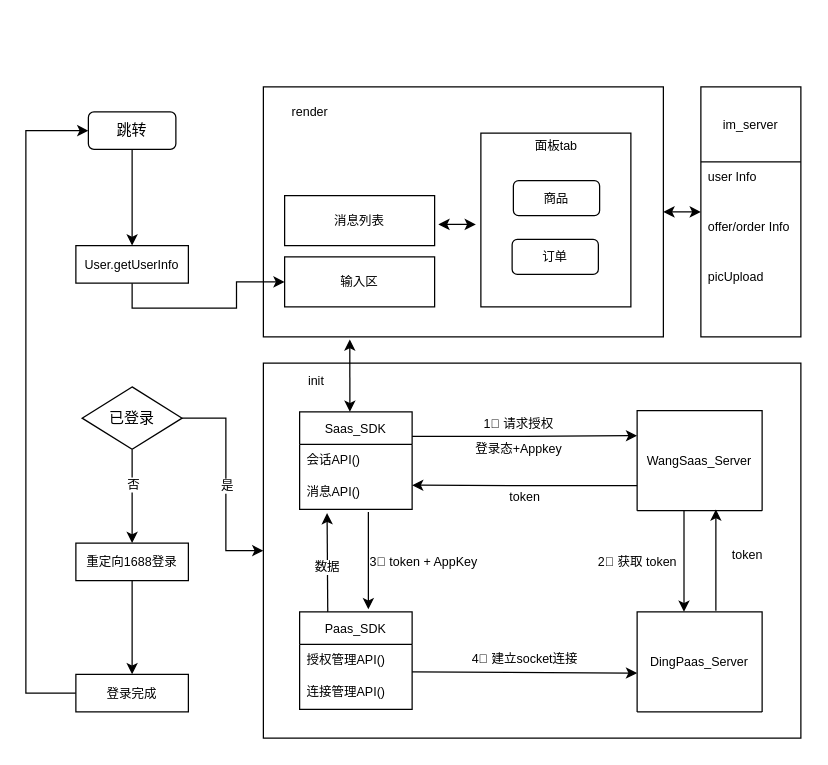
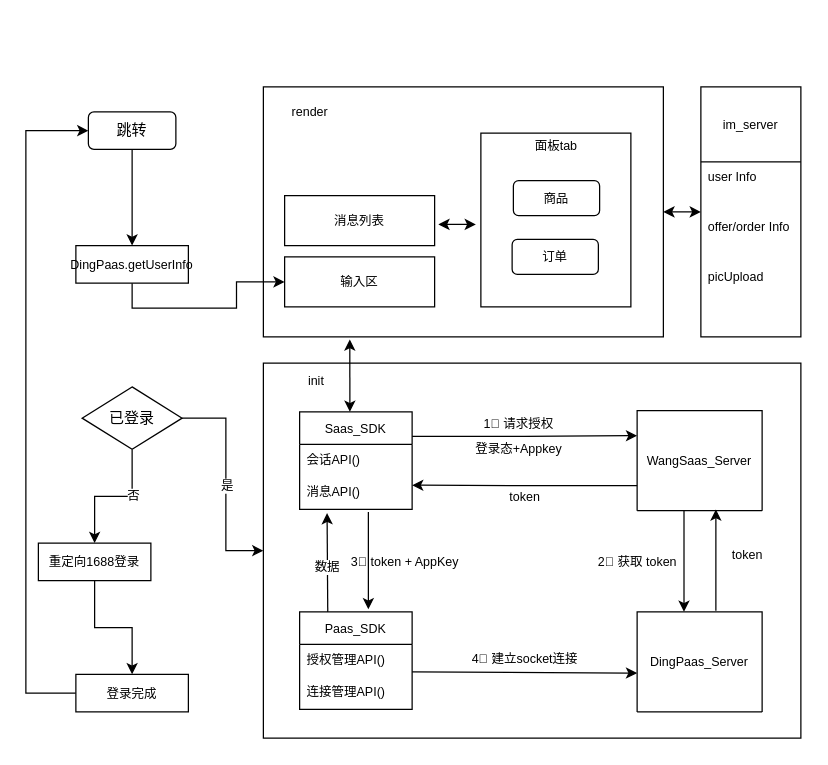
  <mxCell id="0" />
  <mxCell id="1" parent="0" />
  <mxCell id="2" value="" style="rounded=0;whiteSpace=wrap;html=1;fontFamily=Helvetica;fontSize=10;" vertex="1" parent="1"><mxGeometry x="210" y="69" width="320" height="200" as="geometry" /></mxCell>
  <mxCell id="3" value="" style="rounded=0;whiteSpace=wrap;html=1;fontFamily=Helvetica;fontSize=10;" vertex="1" parent="1"><mxGeometry x="210" y="290" width="430" height="300" as="geometry" /></mxCell>
  <mxCell id="4" style="edgeStyle=orthogonalEdgeStyle;rounded=0;orthogonalLoop=1;jettySize=auto;html=1;exitX=0.5;exitY=1;exitDx=0;exitDy=0;fontSize=10;" edge="1" parent="1" source="5" target="44"><mxGeometry relative="1" as="geometry" /></mxCell>
- <mxCell id="5" value="User.getUserInfo" style="rounded=0;whiteSpace=wrap;html=1;fontSize=10;" vertex="1" parent="1"><mxGeometry x="60" y="196" width="90" height="30" as="geometry" /></mxCell>
+ <mxCell id="5" value="DingPaas.getUserInfo" style="rounded=0;whiteSpace=wrap;html=1;fontSize=10;" vertex="1" parent="1"><mxGeometry x="60" y="196" width="90" height="30" as="geometry" /></mxCell>
  <mxCell id="6" style="edgeStyle=orthogonalEdgeStyle;rounded=0;orthogonalLoop=1;jettySize=auto;html=1;exitX=1;exitY=0.5;exitDx=0;exitDy=0;fontSize=10;entryX=0;entryY=0.5;entryDx=0;entryDy=0;" edge="1" parent="1" source="10" target="3"><mxGeometry relative="1" as="geometry"><mxPoint x="200" y="431" as="targetPoint" /><Array as="points"><mxPoint x="180" y="334" /><mxPoint x="180" y="440" /></Array></mxGeometry></mxCell>
  <mxCell id="7" value="是" style="edgeLabel;html=1;align=center;verticalAlign=middle;resizable=0;points=[];fontSize=10;fontFamily=Helvetica;" vertex="1" connectable="0" parent="6"><mxGeometry x="-0.732" y="1" relative="1" as="geometry"><mxPoint x="12" y="54" as="offset" /></mxGeometry></mxCell>
  <mxCell id="8" style="edgeStyle=orthogonalEdgeStyle;rounded=0;orthogonalLoop=1;jettySize=auto;html=1;exitX=0.5;exitY=1;exitDx=0;exitDy=0;entryX=0.5;entryY=0;entryDx=0;entryDy=0;fontSize=10;" edge="1" parent="1" source="10" target="14"><mxGeometry relative="1" as="geometry" /></mxCell>
  <mxCell id="9" value="否" style="edgeLabel;html=1;align=center;verticalAlign=middle;resizable=0;points=[];fontSize=10;" vertex="1" connectable="0" parent="8"><mxGeometry x="-0.408" relative="1" as="geometry"><mxPoint y="5" as="offset" /></mxGeometry></mxCell>
  <mxCell id="10" value="已登录" style="rhombus;whiteSpace=wrap;html=1;" vertex="1" parent="1"><mxGeometry x="65" y="309" width="80" height="50" as="geometry" /></mxCell>
  <mxCell id="11" style="edgeStyle=orthogonalEdgeStyle;rounded=0;orthogonalLoop=1;jettySize=auto;html=1;exitX=0.5;exitY=1;exitDx=0;exitDy=0;entryX=0.5;entryY=0;entryDx=0;entryDy=0;fontSize=10;" edge="1" parent="1" source="12" target="5"><mxGeometry relative="1" as="geometry" /></mxCell>
  <mxCell id="12" value="跳转" style="rounded=1;whiteSpace=wrap;html=1;" vertex="1" parent="1"><mxGeometry x="70" y="89" width="70" height="30" as="geometry" /></mxCell>
  <mxCell id="13" style="edgeStyle=orthogonalEdgeStyle;rounded=0;orthogonalLoop=1;jettySize=auto;html=1;exitX=0.5;exitY=1;exitDx=0;exitDy=0;entryX=0.5;entryY=0;entryDx=0;entryDy=0;fontSize=10;" edge="1" parent="1" source="14" target="16"><mxGeometry relative="1" as="geometry" /></mxCell>
- <mxCell id="14" value="重定向1688登录" style="rounded=0;whiteSpace=wrap;html=1;fontSize=10;" vertex="1" parent="1"><mxGeometry x="60" y="434" width="90" height="30" as="geometry" /></mxCell>
+ <mxCell id="14" value="重定向1688登录" style="rounded=0;whiteSpace=wrap;html=1;fontSize=10;" vertex="1" parent="1"><mxGeometry x="30" y="434" width="90" height="30" as="geometry" /></mxCell>
  <mxCell id="15" style="edgeStyle=orthogonalEdgeStyle;rounded=0;orthogonalLoop=1;jettySize=auto;html=1;exitX=0;exitY=0.5;exitDx=0;exitDy=0;entryX=0;entryY=0.5;entryDx=0;entryDy=0;fontSize=10;" edge="1" parent="1" source="16" target="12"><mxGeometry relative="1" as="geometry"><Array as="points"><mxPoint x="20" y="554" /><mxPoint x="20" y="104" /></Array></mxGeometry></mxCell>
  <mxCell id="16" value="登录完成" style="rounded=0;whiteSpace=wrap;html=1;fontSize=10;" vertex="1" parent="1"><mxGeometry x="60" y="539" width="90" height="30" as="geometry" /></mxCell>
  <mxCell id="17" style="edgeStyle=none;rounded=0;orthogonalLoop=1;jettySize=auto;html=1;exitX=0.25;exitY=0;exitDx=0;exitDy=0;entryX=0.244;entryY=1.115;entryDx=0;entryDy=0;entryPerimeter=0;fontFamily=Helvetica;fontSize=10;" edge="1" parent="1" source="19" target="27"><mxGeometry relative="1" as="geometry" /></mxCell>
  <mxCell id="18" value="数据" style="edgeLabel;html=1;align=center;verticalAlign=middle;resizable=0;points=[];fontSize=10;fontFamily=Helvetica;" vertex="1" connectable="0" parent="17"><mxGeometry x="-0.063" y="1" relative="1" as="geometry"><mxPoint as="offset" /></mxGeometry></mxCell>
  <mxCell id="19" value="Paas_SDK" style="swimlane;fontStyle=0;childLayout=stackLayout;horizontal=1;startSize=26;fillColor=none;horizontalStack=0;resizeParent=1;resizeParentMax=0;resizeLast=0;collapsible=1;marginBottom=0;fontSize=10;" vertex="1" parent="1"><mxGeometry x="239" y="489" width="90" height="78" as="geometry"><mxRectangle x="150" y="360" width="50" height="26" as="alternateBounds" /></mxGeometry></mxCell>
  <mxCell id="20" value="授权管理API()" style="text;strokeColor=none;fillColor=none;align=left;verticalAlign=top;spacingLeft=4;spacingRight=4;overflow=hidden;rotatable=0;points=[[0,0.5],[1,0.5]];portConstraint=eastwest;fontSize=10;" vertex="1" parent="19"><mxGeometry y="26" width="90" height="26" as="geometry" /></mxCell>
  <mxCell id="21" value="连接管理API()" style="text;strokeColor=none;fillColor=none;align=left;verticalAlign=top;spacingLeft=4;spacingRight=4;overflow=hidden;rotatable=0;points=[[0,0.5],[1,0.5]];portConstraint=eastwest;fontSize=10;" vertex="1" parent="19"><mxGeometry y="52" width="90" height="26" as="geometry" /></mxCell>
  <mxCell id="22" style="edgeStyle=orthogonalEdgeStyle;rounded=0;orthogonalLoop=1;jettySize=auto;html=1;exitX=0.75;exitY=0;exitDx=0;exitDy=0;entryX=0.75;entryY=1;entryDx=0;entryDy=0;fontFamily=Helvetica;fontSize=10;" edge="1" parent="1"><mxGeometry relative="1" as="geometry"><mxPoint x="572" y="488" as="sourcePoint" /><mxPoint x="572" y="407" as="targetPoint" /></mxGeometry></mxCell>
  <mxCell id="23" value="DingPaas_Server" style="swimlane;fontStyle=0;childLayout=stackLayout;horizontal=1;startSize=80;fillColor=none;horizontalStack=0;resizeParent=1;resizeParentMax=0;resizeLast=0;collapsible=1;marginBottom=0;fontSize=10;" vertex="1" parent="1"><mxGeometry x="509" y="489" width="100" height="80" as="geometry"><mxRectangle x="150" y="360" width="50" height="26" as="alternateBounds" /></mxGeometry></mxCell>
  <mxCell id="24" style="edgeStyle=orthogonalEdgeStyle;rounded=0;orthogonalLoop=1;jettySize=auto;html=1;exitX=1;exitY=0.25;exitDx=0;exitDy=0;entryX=0;entryY=0.25;entryDx=0;entryDy=0;fontSize=10;" edge="1" parent="1" source="25" target="30"><mxGeometry relative="1" as="geometry" /></mxCell>
  <mxCell id="25" value="Saas_SDK" style="swimlane;fontStyle=0;childLayout=stackLayout;horizontal=1;startSize=26;fillColor=none;horizontalStack=0;resizeParent=1;resizeParentMax=0;resizeLast=0;collapsible=1;marginBottom=0;fontSize=10;" vertex="1" parent="1"><mxGeometry x="239" y="329" width="90" height="78" as="geometry"><mxRectangle x="150" y="360" width="50" height="26" as="alternateBounds" /></mxGeometry></mxCell>
  <mxCell id="26" value="会话API()" style="text;strokeColor=none;fillColor=none;align=left;verticalAlign=top;spacingLeft=4;spacingRight=4;overflow=hidden;rotatable=0;points=[[0,0.5],[1,0.5]];portConstraint=eastwest;fontSize=10;" vertex="1" parent="25"><mxGeometry y="26" width="90" height="26" as="geometry" /></mxCell>
  <mxCell id="27" value="消息API()&#10;" style="text;strokeColor=none;fillColor=none;align=left;verticalAlign=top;spacingLeft=4;spacingRight=4;overflow=hidden;rotatable=0;points=[[0,0.5],[1,0.5]];portConstraint=eastwest;fontSize=10;" vertex="1" parent="25"><mxGeometry y="52" width="90" height="26" as="geometry" /></mxCell>
  <mxCell id="28" style="edgeStyle=orthogonalEdgeStyle;rounded=0;orthogonalLoop=1;jettySize=auto;html=1;exitX=0.25;exitY=1;exitDx=0;exitDy=0;entryX=0.25;entryY=0;entryDx=0;entryDy=0;fontSize=10;" edge="1" parent="1"><mxGeometry relative="1" as="geometry"><mxPoint x="546.5" y="408" as="sourcePoint" /><mxPoint x="546.5" y="489" as="targetPoint" /></mxGeometry></mxCell>
  <mxCell id="29" style="edgeStyle=orthogonalEdgeStyle;rounded=0;orthogonalLoop=1;jettySize=auto;html=1;exitX=0;exitY=0.75;exitDx=0;exitDy=0;entryX=1;entryY=0.256;entryDx=0;entryDy=0;entryPerimeter=0;fontFamily=Helvetica;fontSize=10;" edge="1" parent="1" source="30" target="27"><mxGeometry relative="1" as="geometry" /></mxCell>
  <mxCell id="30" value="WangSaas_Server" style="swimlane;fontStyle=0;childLayout=stackLayout;horizontal=1;startSize=80;fillColor=none;horizontalStack=0;resizeParent=1;resizeParentMax=0;resizeLast=0;collapsible=1;marginBottom=0;fontSize=10;" vertex="1" parent="1"><mxGeometry x="509" y="328" width="100" height="80" as="geometry"><mxRectangle x="440" y="199" width="50" height="26" as="alternateBounds" /></mxGeometry></mxCell>
  <mxCell id="31" value="1⃣️ 请求授权" style="text;html=1;align=center;verticalAlign=middle;resizable=0;points=[];autosize=1;strokeColor=none;fillColor=none;fontSize=10;" vertex="1" parent="1"><mxGeometry x="379" y="328" width="70" height="20" as="geometry" /></mxCell>
  <mxCell id="32" value="登录态+Appkey" style="text;html=1;align=center;verticalAlign=middle;resizable=0;points=[];autosize=1;strokeColor=none;fillColor=none;fontSize=10;" vertex="1" parent="1"><mxGeometry x="374" y="348" width="80" height="20" as="geometry" /></mxCell>
  <mxCell id="33" value="2⃣️ 获取 token" style="text;html=1;align=center;verticalAlign=middle;resizable=0;points=[];autosize=1;strokeColor=none;fillColor=none;fontSize=10;" vertex="1" parent="1"><mxGeometry x="469" y="439" width="80" height="20" as="geometry" /></mxCell>
  <mxCell id="34" value="token&lt;br&gt;" style="text;html=1;align=center;verticalAlign=middle;resizable=0;points=[];autosize=1;strokeColor=none;fillColor=none;fontSize=10;fontFamily=Helvetica;" vertex="1" parent="1"><mxGeometry x="577" y="433" width="40" height="20" as="geometry" /></mxCell>
  <mxCell id="35" value="token&lt;br&gt;" style="text;html=1;align=center;verticalAlign=middle;resizable=0;points=[];autosize=1;strokeColor=none;fillColor=none;fontSize=10;fontFamily=Helvetica;" vertex="1" parent="1"><mxGeometry x="399" y="387" width="40" height="20" as="geometry" /></mxCell>
  <mxCell id="36" value="" style="edgeStyle=elbowEdgeStyle;elbow=vertical;endArrow=classic;html=1;rounded=0;fontFamily=Helvetica;fontSize=10;" edge="1" parent="1"><mxGeometry width="50" height="50" relative="1" as="geometry"><mxPoint x="294" y="409" as="sourcePoint" /><mxPoint x="294" y="487" as="targetPoint" /></mxGeometry></mxCell>
- <mxCell id="37" value="3⃣️ token + AppKey" style="text;html=1;align=center;verticalAlign=middle;resizable=0;points=[];autosize=1;strokeColor=none;fillColor=none;fontSize=10;fontFamily=Helvetica;" vertex="1" parent="1"><mxGeometry x="288" y="439" width="100" height="20" as="geometry" /></mxCell>
+ <mxCell id="37" value="3⃣️ token + AppKey" style="text;html=1;align=center;verticalAlign=middle;resizable=0;points=[];autosize=1;strokeColor=none;fillColor=none;fontSize=10;fontFamily=Helvetica;" vertex="1" parent="1"><mxGeometry x="273" y="439" width="100" height="20" as="geometry" /></mxCell>
  <mxCell id="38" style="edgeStyle=none;rounded=0;orthogonalLoop=1;jettySize=auto;html=1;exitX=1;exitY=0.5;exitDx=0;exitDy=0;entryX=0;entryY=0.5;entryDx=0;entryDy=0;fontFamily=Helvetica;fontSize=10;" edge="1" parent="1"><mxGeometry relative="1" as="geometry"><mxPoint x="329" y="537" as="sourcePoint" /><mxPoint x="509" y="538" as="targetPoint" /></mxGeometry></mxCell>
  <mxCell id="39" value="4⃣️ 建立socket连接" style="text;html=1;align=center;verticalAlign=middle;resizable=0;points=[];autosize=1;strokeColor=none;fillColor=none;fontSize=10;fontFamily=Helvetica;" vertex="1" parent="1"><mxGeometry x="369" y="516" width="100" height="20" as="geometry" /></mxCell>
  <mxCell id="40" value="init" style="text;html=1;align=center;verticalAlign=middle;resizable=0;points=[];autosize=1;strokeColor=none;fillColor=none;fontSize=10;fontFamily=Helvetica;" vertex="1" parent="1"><mxGeometry x="237" y="294" width="30" height="20" as="geometry" /></mxCell>
  <mxCell id="41" value="消息列表" style="rounded=0;whiteSpace=wrap;html=1;fontFamily=Helvetica;fontSize=10;" vertex="1" parent="1"><mxGeometry x="227" y="156" width="120" height="40" as="geometry" /></mxCell>
  <mxCell id="42" style="edgeStyle=none;rounded=0;orthogonalLoop=1;jettySize=auto;html=1;exitX=0.5;exitY=0;exitDx=0;exitDy=0;fontFamily=Helvetica;fontSize=10;" edge="1" parent="1"><mxGeometry relative="1" as="geometry"><mxPoint x="431" y="20" as="sourcePoint" /><mxPoint x="431" y="20" as="targetPoint" /></mxGeometry></mxCell>
  <mxCell id="43" value="render" style="text;html=1;align=center;verticalAlign=middle;resizable=0;points=[];autosize=1;strokeColor=none;fillColor=none;fontSize=10;fontFamily=Helvetica;" vertex="1" parent="1"><mxGeometry x="227" y="79" width="40" height="20" as="geometry" /></mxCell>
  <mxCell id="44" value="输入区" style="rounded=0;whiteSpace=wrap;html=1;fontFamily=Helvetica;fontSize=10;" vertex="1" parent="1"><mxGeometry x="227" y="205" width="120" height="40" as="geometry" /></mxCell>
  <mxCell id="45" value="" style="rounded=0;whiteSpace=wrap;html=1;fontFamily=Helvetica;fontSize=10;" vertex="1" parent="1"><mxGeometry x="384" y="106" width="120" height="139" as="geometry" /></mxCell>
  <mxCell id="46" value="商品" style="rounded=1;whiteSpace=wrap;html=1;fontFamily=Helvetica;fontSize=10;" vertex="1" parent="1"><mxGeometry x="410" y="144" width="69" height="28" as="geometry" /></mxCell>
  <mxCell id="47" value="订单" style="rounded=1;whiteSpace=wrap;html=1;fontFamily=Helvetica;fontSize=10;" vertex="1" parent="1"><mxGeometry x="409" y="191" width="69" height="28" as="geometry" /></mxCell>
  <mxCell id="48" value="面板tab" style="text;html=1;align=center;verticalAlign=middle;resizable=0;points=[];autosize=1;strokeColor=none;fillColor=none;fontSize=10;fontFamily=Helvetica;" vertex="1" parent="1"><mxGeometry x="418.5" y="106" width="50" height="20" as="geometry" /></mxCell>
  <mxCell id="49" value="" style="endArrow=classic;startArrow=classic;html=1;rounded=0;fontFamily=Helvetica;fontSize=10;" edge="1" parent="1"><mxGeometry width="50" height="50" relative="1" as="geometry"><mxPoint x="350" y="179" as="sourcePoint" /><mxPoint x="380" y="179" as="targetPoint" /></mxGeometry></mxCell>
  <mxCell id="50" value="im_server" style="swimlane;fontStyle=0;childLayout=stackLayout;horizontal=1;startSize=60;fillColor=none;horizontalStack=0;resizeParent=1;resizeParentMax=0;resizeLast=0;collapsible=1;marginBottom=0;fontFamily=Helvetica;fontSize=10;" vertex="1" parent="1"><mxGeometry x="560" y="69" width="80" height="200" as="geometry" /></mxCell>
  <mxCell id="51" value="user Info" style="text;strokeColor=none;fillColor=none;align=left;verticalAlign=top;spacingLeft=4;spacingRight=4;overflow=hidden;rotatable=0;points=[[0,0.5],[1,0.5]];portConstraint=eastwest;fontFamily=Helvetica;fontSize=10;" vertex="1" parent="50"><mxGeometry y="60" width="80" height="40" as="geometry" /></mxCell>
  <mxCell id="52" value="offer/order Info" style="text;strokeColor=none;fillColor=none;align=left;verticalAlign=top;spacingLeft=4;spacingRight=4;overflow=hidden;rotatable=0;points=[[0,0.5],[1,0.5]];portConstraint=eastwest;fontFamily=Helvetica;fontSize=10;" vertex="1" parent="50"><mxGeometry y="100" width="80" height="40" as="geometry" /></mxCell>
  <mxCell id="53" value="picUpload" style="text;strokeColor=none;fillColor=none;align=left;verticalAlign=top;spacingLeft=4;spacingRight=4;overflow=hidden;rotatable=0;points=[[0,0.5],[1,0.5]];portConstraint=eastwest;fontFamily=Helvetica;fontSize=10;" vertex="1" parent="50"><mxGeometry y="140" width="80" height="60" as="geometry" /></mxCell>
  <mxCell id="54" value="" style="endArrow=classic;startArrow=classic;html=1;rounded=0;fontFamily=Helvetica;fontSize=10;entryX=0.216;entryY=1.01;entryDx=0;entryDy=0;entryPerimeter=0;exitX=0.161;exitY=0.13;exitDx=0;exitDy=0;exitPerimeter=0;" edge="1" parent="1" source="3" target="2"><mxGeometry width="50" height="50" relative="1" as="geometry"><mxPoint x="420" y="419" as="sourcePoint" /><mxPoint x="470" y="369" as="targetPoint" /></mxGeometry></mxCell>
  <mxCell id="55" value="" style="endArrow=classic;startArrow=classic;html=1;rounded=0;fontFamily=Helvetica;fontSize=10;" edge="1" parent="1"><mxGeometry width="50" height="50" relative="1" as="geometry"><mxPoint x="530" y="169" as="sourcePoint" /><mxPoint x="560" y="169" as="targetPoint" /></mxGeometry></mxCell>
